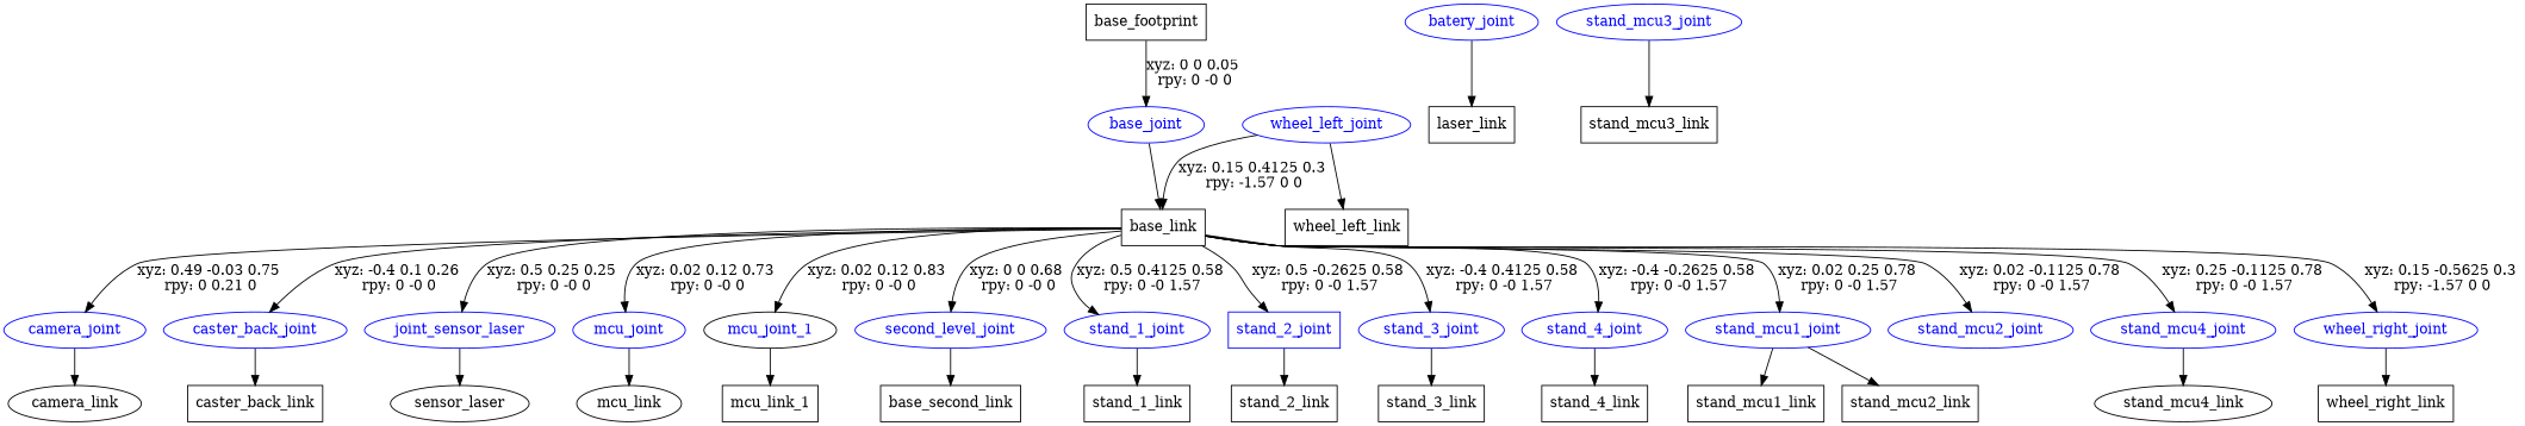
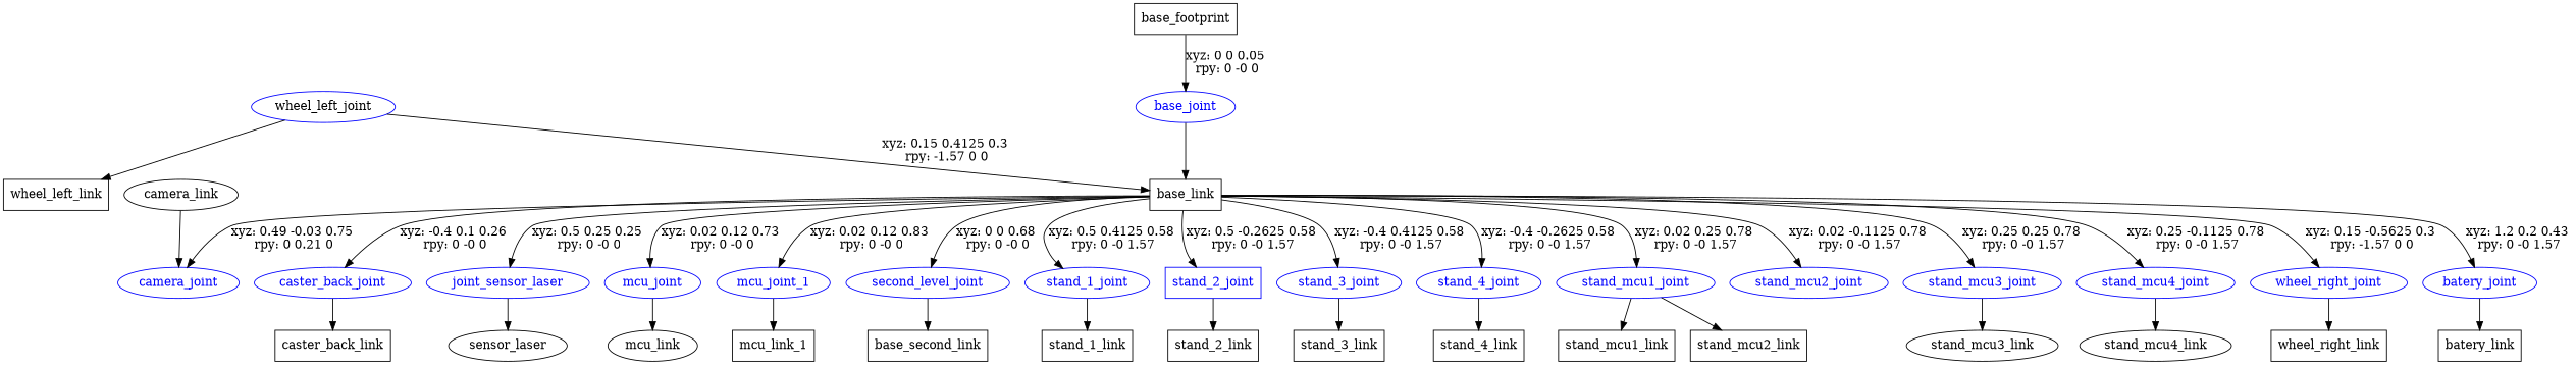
  digraph {
    node [shape=ellipse]
    n1 [label=base_footprint shape=box]
    base_joint [color=blue fontcolor=blue]
    n3 [label=base_link shape=box]
    batery_joint [color=blue fontcolor=blue]
    camera_joint [color=blue fontcolor=blue]
    caster_back_joint [color=blue fontcolor=blue]
    joint_sensor_laser [color=blue fontcolor=blue]
    mcu_joint [color=blue fontcolor=blue]
-   mcu_joint_1 [color=black fontcolor=blue]
+   mcu_joint_1 [color=blue fontcolor=blue]
    second_level_joint [color=blue fontcolor=blue]
    stand_1_joint [color=blue fontcolor=blue]
    stand_2_joint [color=blue fontcolor=blue shape=box]
    stand_3_joint [color=blue fontcolor=blue]
    stand_4_joint [color=blue fontcolor=blue]
    stand_mcu1_joint [color=blue fontcolor=blue]
    stand_mcu2_joint [color=blue fontcolor=blue]
    stand_mcu3_joint [color=blue fontcolor=blue]
    stand_mcu4_joint [color=blue fontcolor=blue]
    wheel_right_joint [color=blue fontcolor=blue]
-   n20 [label=laser_link shape=box]
+   n20 [label=batery_link shape=box]
    n21 [label=camera_link]
    n22 [label=caster_back_link shape=box]
    n23 [label=sensor_laser]
    n24 [label=mcu_link]
    n25 [label=mcu_link_1 shape=box]
    n26 [label=base_second_link shape=box]
    n27 [label=stand_1_link shape=box]
    n28 [label=stand_2_link shape=box]
    n29 [label=stand_3_link shape=box]
    n30 [label=stand_4_link shape=box]
    n31 [label=stand_mcu1_link shape=box]
    n32 [label=stand_mcu2_link shape=box]
-   n33 [label=stand_mcu3_link shape=box]
+   n33 [label=stand_mcu3_link]
    n34 [label=stand_mcu4_link]
-   wheel_left_joint [color=blue fontcolor=blue]
+   wheel_left_joint [color=blue fontcolor=black]
    n36 [label=wheel_left_link shape=box]
    n37 [label=wheel_right_link shape=box]
    n1 -> base_joint [label="xyz: 0 0 0.05 \nrpy: 0 -0 0"]
    base_joint -> n3
+   n3 -> batery_joint [label="xyz: 1.2 0.2 0.43 \nrpy: 0 -0 1.57"]
    n3 -> camera_joint [label="xyz: 0.49 -0.03 0.75 \nrpy: 0 0.21 0"]
    n3 -> caster_back_joint [label="xyz: -0.4 0.1 0.26 \nrpy: 0 -0 0"]
    n3 -> joint_sensor_laser [label="xyz: 0.5 0.25 0.25 \nrpy: 0 -0 0"]
    n3 -> mcu_joint [label="xyz: 0.02 0.12 0.73 \nrpy: 0 -0 0"]
    n3 -> mcu_joint_1 [label="xyz: 0.02 0.12 0.83 \nrpy: 0 -0 0"]
    n3 -> second_level_joint [label="xyz: 0 0 0.68 \nrpy: 0 -0 0"]
    n3 -> stand_1_joint [label="xyz: 0.5 0.4125 0.58 \nrpy: 0 -0 1.57"]
    n3 -> stand_2_joint [label="xyz: 0.5 -0.2625 0.58 \nrpy: 0 -0 1.57"]
    n3 -> stand_3_joint [label="xyz: -0.4 0.4125 0.58 \nrpy: 0 -0 1.57"]
    n3 -> stand_4_joint [label="xyz: -0.4 -0.2625 0.58 \nrpy: 0 -0 1.57"]
    n3 -> stand_mcu1_joint [label="xyz: 0.02 0.25 0.78 \nrpy: 0 -0 1.57"]
    n3 -> stand_mcu2_joint [label="xyz: 0.02 -0.1125 0.78 \nrpy: 0 -0 1.57"]
+   n3 -> stand_mcu3_joint [label="xyz: 0.25 0.25 0.78 \nrpy: 0 -0 1.57"]
    n3 -> stand_mcu4_joint [label="xyz: 0.25 -0.1125 0.78 \nrpy: 0 -0 1.57"]
    n3 -> wheel_right_joint [label="xyz: 0.15 -0.5625 0.3 \nrpy: -1.57 0 0"]
    batery_joint -> n20
-   camera_joint -> n21
+   n21 -> camera_joint
    caster_back_joint -> n22
    joint_sensor_laser -> n23
    mcu_joint -> n24
    mcu_joint_1 -> n25
    second_level_joint -> n26
    stand_1_joint -> n27
    stand_2_joint -> n28
    stand_3_joint -> n29
    stand_4_joint -> n30
    stand_mcu1_joint -> n31
    stand_mcu1_joint -> n32
    stand_mcu3_joint -> n33
    stand_mcu4_joint -> n34
    wheel_right_joint -> n37
    wheel_left_joint -> n3 [label="xyz: 0.15 0.4125 0.3 \nrpy: -1.57 0 0"]
    wheel_left_joint -> n36
  }
